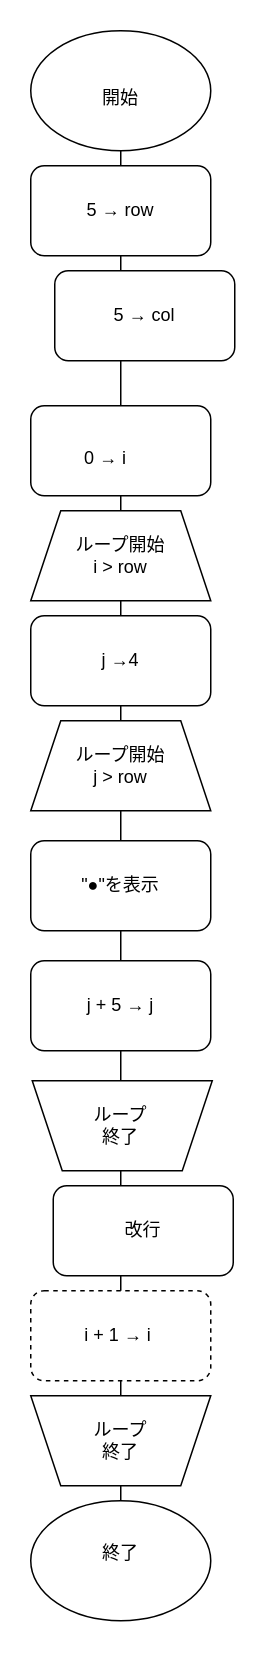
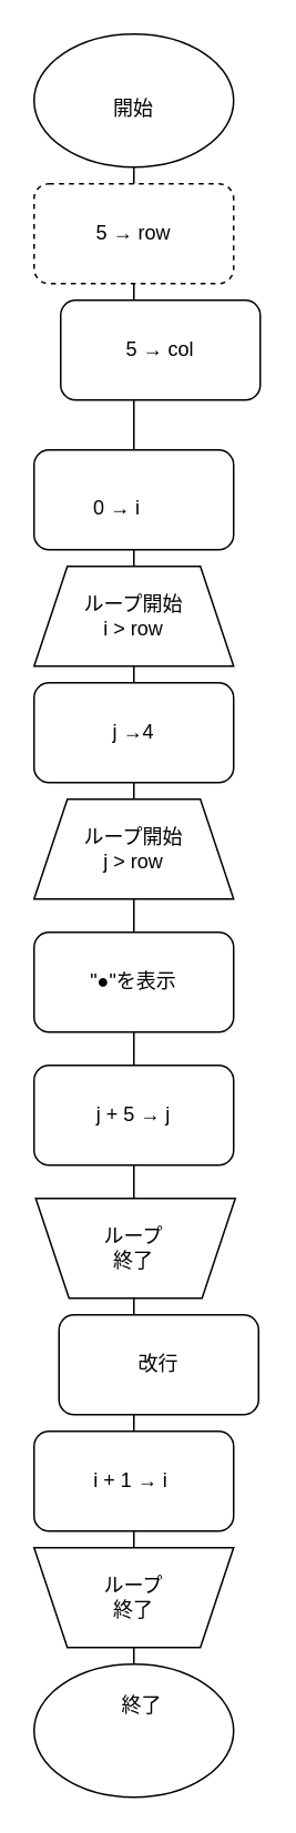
  <mxCell id="0" />
  <mxCell id="1" parent="0" />
  <mxCell id="2" value="" style="endArrow=none;html=1;entryX=0.5;entryY=1;entryDx=0;entryDy=0;exitX=0.5;exitY=0;exitDx=0;exitDy=0;" parent="1" source="21" target="6" edge="1"><mxGeometry width="50" height="50" relative="1" as="geometry"><mxPoint x="80" y="580" as="sourcePoint" /><mxPoint x="160" y="110" as="targetPoint" /></mxGeometry></mxCell>
  <mxCell id="3" value="ループ開始&lt;div&gt;i &amp;gt; row&lt;/div&gt;" style="shape=trapezoid;perimeter=trapezoidPerimeter;whiteSpace=wrap;html=1;fixedSize=1;" parent="1" vertex="1"><mxGeometry x="20" y="340" width="120" height="60" as="geometry" /></mxCell>
  <mxCell id="4" value="&quot;●&quot;を表示" style="rounded=1;whiteSpace=wrap;html=1;" parent="1" vertex="1"><mxGeometry x="20" y="560" width="120" height="60" as="geometry" /></mxCell>
- <mxCell id="5" value="i + 1 → i&amp;nbsp;" style="rounded=1;whiteSpace=wrap;html=1;dashed=1;" parent="1" vertex="1"><mxGeometry x="20" y="860" width="120" height="60" as="geometry" /></mxCell>
+ <mxCell id="5" value="i + 1 → i&amp;nbsp;" style="rounded=1;whiteSpace=wrap;html=1;" parent="1" vertex="1"><mxGeometry x="20" y="860" width="120" height="60" as="geometry" /></mxCell>
  <mxCell id="6" value="" style="ellipse;whiteSpace=wrap;html=1;" parent="1" vertex="1"><mxGeometry x="20" y="20" width="120" height="80" as="geometry" /></mxCell>
  <mxCell id="7" value="開始" style="text;html=1;align=center;verticalAlign=middle;whiteSpace=wrap;rounded=0;" parent="1" vertex="1"><mxGeometry x="50" y="50" width="60" height="30" as="geometry" /></mxCell>
- <mxCell id="8" value="5 → row" style="rounded=1;whiteSpace=wrap;html=1;" parent="1" vertex="1"><mxGeometry x="20" y="110" width="120" height="60" as="geometry" /></mxCell>
+ <mxCell id="8" value="5 → row" style="rounded=1;whiteSpace=wrap;html=1;dashed=1;" parent="1" vertex="1"><mxGeometry x="20" y="110" width="120" height="60" as="geometry" /></mxCell>
  <mxCell id="9" value="5 → col" style="rounded=1;whiteSpace=wrap;html=1;" vertex="1" parent="1"><mxGeometry x="36" y="180" width="120" height="60" as="geometry" /></mxCell>
  <mxCell id="10" value="ループ開始&lt;div&gt;j &amp;gt; row&lt;/div&gt;" style="shape=trapezoid;perimeter=trapezoidPerimeter;whiteSpace=wrap;html=1;fixedSize=1;" vertex="1" parent="1"><mxGeometry x="20" y="480" width="120" height="60" as="geometry" /></mxCell>
  <mxCell id="11" value="j + 5 → j" style="rounded=1;whiteSpace=wrap;html=1;" vertex="1" parent="1"><mxGeometry x="20" y="640" width="120" height="60" as="geometry" /></mxCell>
  <mxCell id="12" value="改行" style="rounded=1;whiteSpace=wrap;html=1;" vertex="1" parent="1"><mxGeometry x="35" y="790" width="120" height="60" as="geometry" /></mxCell>
  <mxCell id="13" value="j →4" style="rounded=1;whiteSpace=wrap;html=1;" vertex="1" parent="1"><mxGeometry x="20" y="410" width="120" height="60" as="geometry" /></mxCell>
  <mxCell id="14" value="" style="group" vertex="1" connectable="0" parent="1"><mxGeometry x="21" y="720" width="120" height="60" as="geometry" /></mxCell>
  <mxCell id="15" value="" style="shape=trapezoid;perimeter=trapezoidPerimeter;whiteSpace=wrap;html=1;fixedSize=1;rotation=-180;" vertex="1" parent="14"><mxGeometry width="120" height="60" as="geometry" /></mxCell>
  <mxCell id="16" value="ループ&lt;div&gt;終了&lt;/div&gt;" style="text;html=1;align=center;verticalAlign=middle;whiteSpace=wrap;rounded=0;" vertex="1" parent="14"><mxGeometry x="29" y="15" width="60" height="30" as="geometry" /></mxCell>
  <mxCell id="17" value="" style="group" vertex="1" connectable="0" parent="1"><mxGeometry x="20" y="930" width="120" height="60" as="geometry" /></mxCell>
  <mxCell id="18" value="" style="shape=trapezoid;perimeter=trapezoidPerimeter;whiteSpace=wrap;html=1;fixedSize=1;rotation=-180;" parent="17" vertex="1"><mxGeometry width="120" height="60" as="geometry" /></mxCell>
  <mxCell id="19" value="ループ&lt;div&gt;終了&lt;/div&gt;" style="text;html=1;align=center;verticalAlign=middle;whiteSpace=wrap;rounded=0;" parent="17" vertex="1"><mxGeometry x="30" y="15" width="60" height="30" as="geometry" /></mxCell>
  <mxCell id="20" value="" style="group" vertex="1" connectable="0" parent="1"><mxGeometry x="20" y="1000" width="120" height="80" as="geometry" /></mxCell>
  <mxCell id="21" value="" style="ellipse;whiteSpace=wrap;html=1;" parent="20" vertex="1"><mxGeometry width="120" height="80" as="geometry" /></mxCell>
- <mxCell id="22" value="終了" style="text;html=1;align=center;verticalAlign=middle;whiteSpace=wrap;rounded=0;" parent="20" vertex="1"><mxGeometry x="30" y="20" width="60" height="30" as="geometry" /></mxCell>
+ <mxCell id="22" value="終了" style="text;html=1;align=center;verticalAlign=middle;whiteSpace=wrap;rounded=0;" parent="20" vertex="1"><mxGeometry x="35" y="10" width="60" height="30" as="geometry" /></mxCell>
  <mxCell id="23" value="" style="group" vertex="1" connectable="0" parent="1"><mxGeometry x="20" y="270" width="120" height="60" as="geometry" /></mxCell>
  <mxCell id="24" value="" style="rounded=1;whiteSpace=wrap;html=1;" parent="23" vertex="1"><mxGeometry width="120" height="60" as="geometry" /></mxCell>
  <mxCell id="25" value="&lt;span style=&quot;background-color: transparent;&quot;&gt;0 → i&lt;/span&gt;" style="text;html=1;align=center;verticalAlign=middle;whiteSpace=wrap;rounded=0;" parent="23" vertex="1"><mxGeometry x="20" y="20" width="60" height="30" as="geometry" /></mxCell>
